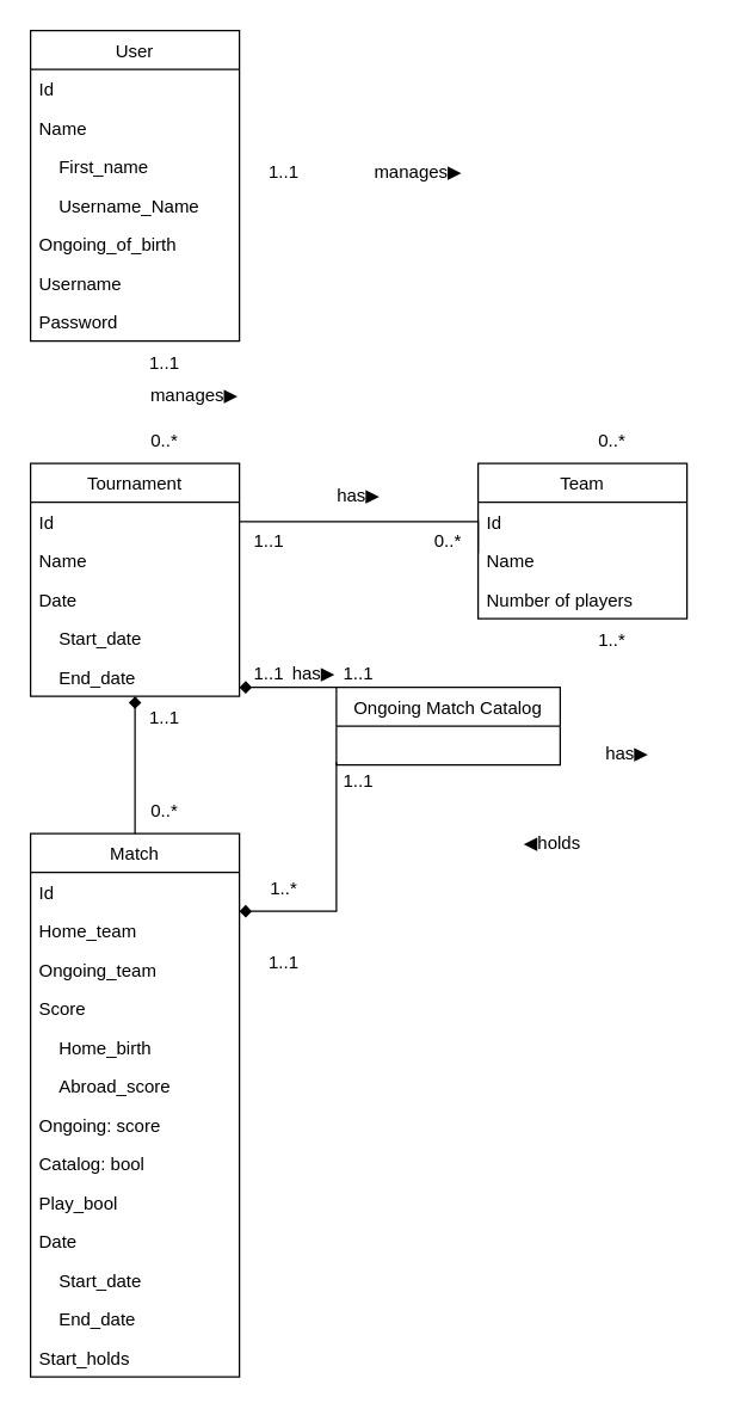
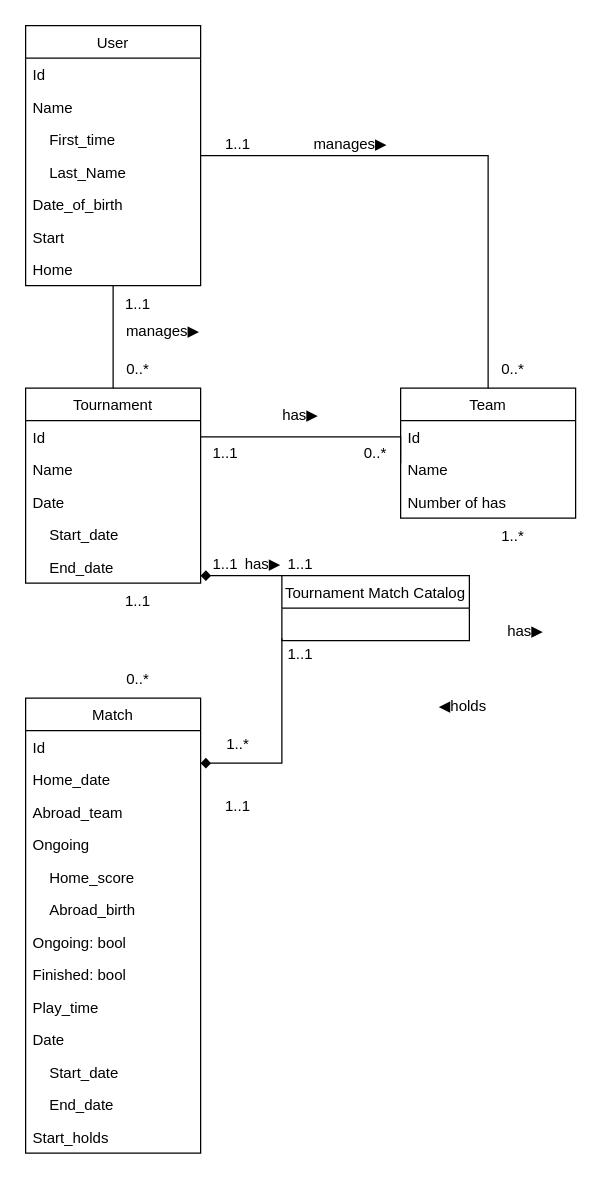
  <mxCell id="0" />
  <mxCell id="1" parent="0" />
+ <mxCell id="2" style="edgeStyle=orthogonalEdgeStyle;rounded=0;orthogonalLoop=1;jettySize=auto;html=1;entryX=0.5;entryY=0;entryDx=0;entryDy=0;endArrow=none;endFill=0;" edge="1" parent="1" source="4" target="34"><mxGeometry relative="1" as="geometry"><mxPoint x="320" y="56" as="targetPoint" /></mxGeometry></mxCell>
+ <mxCell id="3" style="edgeStyle=orthogonalEdgeStyle;rounded=0;jumpStyle=arc;orthogonalLoop=1;jettySize=auto;html=1;entryX=0.5;entryY=0;entryDx=0;entryDy=0;startArrow=none;startFill=0;endArrow=none;endFill=0;" edge="1" parent="1" source="4" target="14"><mxGeometry relative="1" as="geometry" /></mxCell>
  <mxCell id="4" value="User" style="swimlane;fontStyle=0;childLayout=stackLayout;horizontal=1;startSize=26;fillColor=none;horizontalStack=0;resizeParent=1;resizeParentMax=0;resizeLast=0;collapsible=1;marginBottom=0;" vertex="1" parent="1"><mxGeometry width="140" height="208" as="geometry" x="20" y="20" /></mxCell>
  <mxCell id="5" value="Id" style="text;strokeColor=none;fillColor=none;align=left;verticalAlign=top;spacingLeft=4;spacingRight=4;overflow=hidden;rotatable=0;points=[[0,0.5],[1,0.5]];portConstraint=eastwest;" vertex="1" parent="4"><mxGeometry y="26" width="140" height="26" as="geometry" /></mxCell>
  <mxCell id="6" value="Name" style="text;strokeColor=none;fillColor=none;align=left;verticalAlign=top;spacingLeft=4;spacingRight=4;overflow=hidden;rotatable=0;points=[[0,0.5],[1,0.5]];portConstraint=eastwest;" vertex="1" parent="4"><mxGeometry y="52" width="140" height="26" as="geometry" /></mxCell>
- <mxCell id="7" value="    First_name" style="text;strokeColor=none;fillColor=none;align=left;verticalAlign=top;spacingLeft=4;spacingRight=4;overflow=hidden;rotatable=0;points=[[0,0.5],[1,0.5]];portConstraint=eastwest;" vertex="1" parent="4"><mxGeometry y="78" width="140" height="26" as="geometry" /></mxCell>
- <mxCell id="8" value="    Username_Name" style="text;strokeColor=none;fillColor=none;align=left;verticalAlign=top;spacingLeft=4;spacingRight=4;overflow=hidden;rotatable=0;points=[[0,0.5],[1,0.5]];portConstraint=eastwest;" vertex="1" parent="4"><mxGeometry y="104" width="140" height="26" as="geometry" /></mxCell>
- <mxCell id="9" value="Ongoing_of_birth" style="text;strokeColor=none;fillColor=none;align=left;verticalAlign=top;spacingLeft=4;spacingRight=4;overflow=hidden;rotatable=0;points=[[0,0.5],[1,0.5]];portConstraint=eastwest;" vertex="1" parent="4"><mxGeometry y="130" width="140" height="26" as="geometry" /></mxCell>
- <mxCell id="10" value="Username" style="text;strokeColor=none;fillColor=none;align=left;verticalAlign=top;spacingLeft=4;spacingRight=4;overflow=hidden;rotatable=0;points=[[0,0.5],[1,0.5]];portConstraint=eastwest;" vertex="1" parent="4"><mxGeometry y="156" width="140" height="26" as="geometry" /></mxCell>
- <mxCell id="11" value="Password" style="text;strokeColor=none;fillColor=none;align=left;verticalAlign=top;spacingLeft=4;spacingRight=4;overflow=hidden;rotatable=0;points=[[0,0.5],[1,0.5]];portConstraint=eastwest;" vertex="1" parent="4"><mxGeometry y="182" width="140" height="26" as="geometry" /></mxCell>
+ <mxCell id="7" value="    First_time" style="text;strokeColor=none;fillColor=none;align=left;verticalAlign=top;spacingLeft=4;spacingRight=4;overflow=hidden;rotatable=0;points=[[0,0.5],[1,0.5]];portConstraint=eastwest;" vertex="1" parent="4"><mxGeometry y="78" width="140" height="26" as="geometry" /></mxCell>
+ <mxCell id="8" value="    Last_Name" style="text;strokeColor=none;fillColor=none;align=left;verticalAlign=top;spacingLeft=4;spacingRight=4;overflow=hidden;rotatable=0;points=[[0,0.5],[1,0.5]];portConstraint=eastwest;" vertex="1" parent="4"><mxGeometry y="104" width="140" height="26" as="geometry" /></mxCell>
+ <mxCell id="9" value="Date_of_birth" style="text;strokeColor=none;fillColor=none;align=left;verticalAlign=top;spacingLeft=4;spacingRight=4;overflow=hidden;rotatable=0;points=[[0,0.5],[1,0.5]];portConstraint=eastwest;" vertex="1" parent="4"><mxGeometry y="130" width="140" height="26" as="geometry" /></mxCell>
+ <mxCell id="10" value="Start" style="text;strokeColor=none;fillColor=none;align=left;verticalAlign=top;spacingLeft=4;spacingRight=4;overflow=hidden;rotatable=0;points=[[0,0.5],[1,0.5]];portConstraint=eastwest;" vertex="1" parent="4"><mxGeometry y="156" width="140" height="26" as="geometry" /></mxCell>
+ <mxCell id="11" value="Home" style="text;strokeColor=none;fillColor=none;align=left;verticalAlign=top;spacingLeft=4;spacingRight=4;overflow=hidden;rotatable=0;points=[[0,0.5],[1,0.5]];portConstraint=eastwest;" vertex="1" parent="4"><mxGeometry y="182" width="140" height="26" as="geometry" /></mxCell>
  <mxCell id="12" value="manages▶" style="text;html=1;strokeColor=none;fillColor=none;align=center;verticalAlign=middle;whiteSpace=wrap;rounded=0;" vertex="1" parent="1"><mxGeometry x="230" y="100" width="100" height="30" as="geometry" /></mxCell>
- <mxCell id="13" style="edgeStyle=orthogonalEdgeStyle;rounded=0;orthogonalLoop=1;jettySize=auto;html=1;endArrow=none;endFill=0;startArrow=diamond;startFill=1;" edge="1" parent="1" source="14" target="20"><mxGeometry relative="1" as="geometry"><mxPoint x="120" y="450" as="targetPoint" /></mxGeometry></mxCell>
  <mxCell id="14" value="Tournament" style="swimlane;fontStyle=0;childLayout=stackLayout;horizontal=1;startSize=26;fillColor=none;horizontalStack=0;resizeParent=1;resizeParentMax=0;resizeLast=0;collapsible=1;marginBottom=0;" vertex="1" parent="1"><mxGeometry y="310" width="140" height="156" as="geometry" x="20" /></mxCell>
  <mxCell id="15" value="Id" style="text;strokeColor=none;fillColor=none;align=left;verticalAlign=top;spacingLeft=4;spacingRight=4;overflow=hidden;rotatable=0;points=[[0,0.5],[1,0.5]];portConstraint=eastwest;" vertex="1" parent="14"><mxGeometry y="26" width="140" height="26" as="geometry" /></mxCell>
  <mxCell id="16" value="Name" style="text;strokeColor=none;fillColor=none;align=left;verticalAlign=top;spacingLeft=4;spacingRight=4;overflow=hidden;rotatable=0;points=[[0,0.5],[1,0.5]];portConstraint=eastwest;" vertex="1" parent="14"><mxGeometry y="52" width="140" height="26" as="geometry" /></mxCell>
  <mxCell id="17" value="Date" style="text;strokeColor=none;fillColor=none;align=left;verticalAlign=top;spacingLeft=4;spacingRight=4;overflow=hidden;rotatable=0;points=[[0,0.5],[1,0.5]];portConstraint=eastwest;" vertex="1" parent="14"><mxGeometry y="78" width="140" height="26" as="geometry" /></mxCell>
  <mxCell id="18" value="    Start_date" style="text;strokeColor=none;fillColor=none;align=left;verticalAlign=top;spacingLeft=4;spacingRight=4;overflow=hidden;rotatable=0;points=[[0,0.5],[1,0.5]];portConstraint=eastwest;" vertex="1" parent="14"><mxGeometry y="104" width="140" height="26" as="geometry" /></mxCell>
  <mxCell id="19" value="    End_date" style="text;strokeColor=none;fillColor=none;align=left;verticalAlign=top;spacingLeft=4;spacingRight=4;overflow=hidden;rotatable=0;points=[[0,0.5],[1,0.5]];portConstraint=eastwest;" vertex="1" parent="14"><mxGeometry y="130" width="140" height="26" as="geometry" /></mxCell>
  <mxCell id="20" value="Match" style="swimlane;fontStyle=0;childLayout=stackLayout;horizontal=1;startSize=26;fillColor=none;horizontalStack=0;resizeParent=1;resizeParentMax=0;resizeLast=0;collapsible=1;marginBottom=0;" vertex="1" parent="1"><mxGeometry y="558" width="140" height="364" as="geometry" x="20" /></mxCell>
  <mxCell id="21" value="Id" style="text;strokeColor=none;fillColor=none;align=left;verticalAlign=top;spacingLeft=4;spacingRight=4;overflow=hidden;rotatable=0;points=[[0,0.5],[1,0.5]];portConstraint=eastwest;" vertex="1" parent="20"><mxGeometry y="26" width="140" height="26" as="geometry" /></mxCell>
- <mxCell id="22" value="Home_team" style="text;strokeColor=none;fillColor=none;align=left;verticalAlign=top;spacingLeft=4;spacingRight=4;overflow=hidden;rotatable=0;points=[[0,0.5],[1,0.5]];portConstraint=eastwest;" vertex="1" parent="20"><mxGeometry y="52" width="140" height="26" as="geometry" /></mxCell>
- <mxCell id="23" value="Ongoing_team" style="text;strokeColor=none;fillColor=none;align=left;verticalAlign=top;spacingLeft=4;spacingRight=4;overflow=hidden;rotatable=0;points=[[0,0.5],[1,0.5]];portConstraint=eastwest;" vertex="1" parent="20"><mxGeometry y="78" width="140" height="26" as="geometry" /></mxCell>
- <mxCell id="24" value="Score" style="text;strokeColor=none;fillColor=none;align=left;verticalAlign=top;spacingLeft=4;spacingRight=4;overflow=hidden;rotatable=0;points=[[0,0.5],[1,0.5]];portConstraint=eastwest;" vertex="1" parent="20"><mxGeometry y="104" width="140" height="26" as="geometry" /></mxCell>
- <mxCell id="25" value="    Home_birth" style="text;strokeColor=none;fillColor=none;align=left;verticalAlign=top;spacingLeft=4;spacingRight=4;overflow=hidden;rotatable=0;points=[[0,0.5],[1,0.5]];portConstraint=eastwest;" vertex="1" parent="20"><mxGeometry y="130" width="140" height="26" as="geometry" /></mxCell>
- <mxCell id="26" value="    Abroad_score" style="text;strokeColor=none;fillColor=none;align=left;verticalAlign=top;spacingLeft=4;spacingRight=4;overflow=hidden;rotatable=0;points=[[0,0.5],[1,0.5]];portConstraint=eastwest;" vertex="1" parent="20"><mxGeometry y="156" width="140" height="26" as="geometry" /></mxCell>
- <mxCell id="27" value="Ongoing: score" style="text;strokeColor=none;fillColor=none;align=left;verticalAlign=top;spacingLeft=4;spacingRight=4;overflow=hidden;rotatable=0;points=[[0,0.5],[1,0.5]];portConstraint=eastwest;" vertex="1" parent="20"><mxGeometry y="182" width="140" height="26" as="geometry" /></mxCell>
- <mxCell id="28" value="Catalog: bool" style="text;strokeColor=none;fillColor=none;align=left;verticalAlign=top;spacingLeft=4;spacingRight=4;overflow=hidden;rotatable=0;points=[[0,0.5],[1,0.5]];portConstraint=eastwest;" vertex="1" parent="20"><mxGeometry y="208" width="140" height="26" as="geometry" /></mxCell>
- <mxCell id="29" value="Play_bool" style="text;strokeColor=none;fillColor=none;align=left;verticalAlign=top;spacingLeft=4;spacingRight=4;overflow=hidden;rotatable=0;points=[[0,0.5],[1,0.5]];portConstraint=eastwest;" vertex="1" parent="20"><mxGeometry y="234" width="140" height="26" as="geometry" /></mxCell>
+ <mxCell id="22" value="Home_date" style="text;strokeColor=none;fillColor=none;align=left;verticalAlign=top;spacingLeft=4;spacingRight=4;overflow=hidden;rotatable=0;points=[[0,0.5],[1,0.5]];portConstraint=eastwest;" vertex="1" parent="20"><mxGeometry y="52" width="140" height="26" as="geometry" /></mxCell>
+ <mxCell id="23" value="Abroad_team" style="text;strokeColor=none;fillColor=none;align=left;verticalAlign=top;spacingLeft=4;spacingRight=4;overflow=hidden;rotatable=0;points=[[0,0.5],[1,0.5]];portConstraint=eastwest;" vertex="1" parent="20"><mxGeometry y="78" width="140" height="26" as="geometry" /></mxCell>
+ <mxCell id="24" value="Ongoing" style="text;strokeColor=none;fillColor=none;align=left;verticalAlign=top;spacingLeft=4;spacingRight=4;overflow=hidden;rotatable=0;points=[[0,0.5],[1,0.5]];portConstraint=eastwest;" vertex="1" parent="20"><mxGeometry y="104" width="140" height="26" as="geometry" /></mxCell>
+ <mxCell id="25" value="    Home_score" style="text;strokeColor=none;fillColor=none;align=left;verticalAlign=top;spacingLeft=4;spacingRight=4;overflow=hidden;rotatable=0;points=[[0,0.5],[1,0.5]];portConstraint=eastwest;" vertex="1" parent="20"><mxGeometry y="130" width="140" height="26" as="geometry" /></mxCell>
+ <mxCell id="26" value="    Abroad_birth" style="text;strokeColor=none;fillColor=none;align=left;verticalAlign=top;spacingLeft=4;spacingRight=4;overflow=hidden;rotatable=0;points=[[0,0.5],[1,0.5]];portConstraint=eastwest;" vertex="1" parent="20"><mxGeometry y="156" width="140" height="26" as="geometry" /></mxCell>
+ <mxCell id="27" value="Ongoing: bool" style="text;strokeColor=none;fillColor=none;align=left;verticalAlign=top;spacingLeft=4;spacingRight=4;overflow=hidden;rotatable=0;points=[[0,0.5],[1,0.5]];portConstraint=eastwest;" vertex="1" parent="20"><mxGeometry y="182" width="140" height="26" as="geometry" /></mxCell>
+ <mxCell id="28" value="Finished: bool" style="text;strokeColor=none;fillColor=none;align=left;verticalAlign=top;spacingLeft=4;spacingRight=4;overflow=hidden;rotatable=0;points=[[0,0.5],[1,0.5]];portConstraint=eastwest;" vertex="1" parent="20"><mxGeometry y="208" width="140" height="26" as="geometry" /></mxCell>
+ <mxCell id="29" value="Play_time" style="text;strokeColor=none;fillColor=none;align=left;verticalAlign=top;spacingLeft=4;spacingRight=4;overflow=hidden;rotatable=0;points=[[0,0.5],[1,0.5]];portConstraint=eastwest;" vertex="1" parent="20"><mxGeometry y="234" width="140" height="26" as="geometry" /></mxCell>
  <mxCell id="30" value="Date" style="text;strokeColor=none;fillColor=none;align=left;verticalAlign=top;spacingLeft=4;spacingRight=4;overflow=hidden;rotatable=0;points=[[0,0.5],[1,0.5]];portConstraint=eastwest;" vertex="1" parent="20"><mxGeometry y="260" width="140" height="26" as="geometry" /></mxCell>
  <mxCell id="31" value="    Start_date" style="text;strokeColor=none;fillColor=none;align=left;verticalAlign=top;spacingLeft=4;spacingRight=4;overflow=hidden;rotatable=0;points=[[0,0.5],[1,0.5]];portConstraint=eastwest;" vertex="1" parent="20"><mxGeometry y="286" width="140" height="26" as="geometry" /></mxCell>
  <mxCell id="32" value="    End_date" style="text;strokeColor=none;fillColor=none;align=left;verticalAlign=top;spacingLeft=4;spacingRight=4;overflow=hidden;rotatable=0;points=[[0,0.5],[1,0.5]];portConstraint=eastwest;" vertex="1" parent="20"><mxGeometry y="312" width="140" height="26" as="geometry" /></mxCell>
  <mxCell id="33" value="Start_holds" style="text;strokeColor=none;fillColor=none;align=left;verticalAlign=top;spacingLeft=4;spacingRight=4;overflow=hidden;rotatable=0;points=[[0,0.5],[1,0.5]];portConstraint=eastwest;" vertex="1" parent="20"><mxGeometry y="338" width="140" height="26" as="geometry" /></mxCell>
  <mxCell id="34" value="Team" style="swimlane;fontStyle=0;childLayout=stackLayout;horizontal=1;startSize=26;fillColor=none;horizontalStack=0;resizeParent=1;resizeParentMax=0;resizeLast=0;collapsible=1;marginBottom=0;" vertex="1" parent="1"><mxGeometry x="319.997" y="310" width="140" height="104" as="geometry" /></mxCell>
  <mxCell id="35" value="Id" style="text;strokeColor=none;fillColor=none;align=left;verticalAlign=top;spacingLeft=4;spacingRight=4;overflow=hidden;rotatable=0;points=[[0,0.5],[1,0.5]];portConstraint=eastwest;" vertex="1" parent="34"><mxGeometry y="26" width="140" height="26" as="geometry" /></mxCell>
  <mxCell id="36" value="Name" style="text;strokeColor=none;fillColor=none;align=left;verticalAlign=top;spacingLeft=4;spacingRight=4;overflow=hidden;rotatable=0;points=[[0,0.5],[1,0.5]];portConstraint=eastwest;" vertex="1" parent="34"><mxGeometry y="52" width="140" height="26" as="geometry" /></mxCell>
- <mxCell id="37" value="Number of players" style="text;strokeColor=none;fillColor=none;align=left;verticalAlign=top;spacingLeft=4;spacingRight=4;overflow=hidden;rotatable=0;points=[[0,0.5],[1,0.5]];portConstraint=eastwest;" vertex="1" parent="34"><mxGeometry y="78" width="140" height="26" as="geometry" /></mxCell>
+ <mxCell id="37" value="Number of has" style="text;strokeColor=none;fillColor=none;align=left;verticalAlign=top;spacingLeft=4;spacingRight=4;overflow=hidden;rotatable=0;points=[[0,0.5],[1,0.5]];portConstraint=eastwest;" vertex="1" parent="34"><mxGeometry y="78" width="140" height="26" as="geometry" /></mxCell>
  <mxCell id="38" style="edgeStyle=orthogonalEdgeStyle;rounded=0;orthogonalLoop=1;jettySize=auto;html=1;endArrow=none;endFill=0;" edge="1" parent="1"><mxGeometry relative="1" as="geometry"><mxPoint x="160" y="349" as="sourcePoint" /><mxPoint x="320" y="370" as="targetPoint" /><Array as="points"><mxPoint x="320" y="349" /></Array></mxGeometry></mxCell>
  <mxCell id="39" value="1..1" style="text;html=1;strokeColor=none;fillColor=none;align=center;verticalAlign=middle;whiteSpace=wrap;rounded=0;" vertex="1" parent="1"><mxGeometry x="160" y="630" width="60" height="30" as="geometry" /></mxCell>
  <mxCell id="40" value="1..*" style="text;html=1;strokeColor=none;fillColor=none;align=center;verticalAlign=middle;whiteSpace=wrap;rounded=0;" vertex="1" parent="1"><mxGeometry x="380" y="414" width="60" height="30" as="geometry" /></mxCell>
  <mxCell id="41" value="0..*" style="text;html=1;strokeColor=none;fillColor=none;align=center;verticalAlign=middle;whiteSpace=wrap;rounded=0;" vertex="1" parent="1"><mxGeometry x="270" y="347" width="60" height="30" as="geometry" /></mxCell>
  <mxCell id="42" value="1..1" style="text;html=1;strokeColor=none;fillColor=none;align=center;verticalAlign=middle;whiteSpace=wrap;rounded=0;" vertex="1" parent="1"><mxGeometry x="80" y="466" width="60" height="30" as="geometry" /></mxCell>
  <mxCell id="43" value="1..1" style="text;html=1;strokeColor=none;fillColor=none;align=center;verticalAlign=middle;whiteSpace=wrap;rounded=0;" vertex="1" parent="1"><mxGeometry x="80" y="228" width="60" height="30" as="geometry" /></mxCell>
  <mxCell id="44" value="0..*" style="text;html=1;strokeColor=none;fillColor=none;align=center;verticalAlign=middle;whiteSpace=wrap;rounded=0;" vertex="1" parent="1"><mxGeometry x="80" y="528" width="60" height="30" as="geometry" /></mxCell>
  <mxCell id="45" value="0..*" style="text;html=1;strokeColor=none;fillColor=none;align=center;verticalAlign=middle;whiteSpace=wrap;rounded=0;" vertex="1" parent="1"><mxGeometry x="380" y="280" width="60" height="30" as="geometry" /></mxCell>
  <mxCell id="46" value="1..1" style="text;html=1;strokeColor=none;fillColor=none;align=center;verticalAlign=middle;whiteSpace=wrap;rounded=0;" vertex="1" parent="1"><mxGeometry x="150" y="347" width="60" height="30" as="geometry" /></mxCell>
  <mxCell id="47" value="0..*" style="text;html=1;strokeColor=none;fillColor=none;align=center;verticalAlign=middle;whiteSpace=wrap;rounded=0;" vertex="1" parent="1"><mxGeometry x="80" y="280" width="60" height="30" as="geometry" /></mxCell>
  <mxCell id="48" value="1..1" style="text;html=1;strokeColor=none;fillColor=none;align=center;verticalAlign=middle;whiteSpace=wrap;rounded=0;" vertex="1" parent="1"><mxGeometry x="160" y="100" width="60" height="30" as="geometry" /></mxCell>
  <mxCell id="49" value="manages▶" style="text;html=1;strokeColor=none;fillColor=none;align=center;verticalAlign=middle;whiteSpace=wrap;rounded=0;" vertex="1" parent="1"><mxGeometry x="80" y="250" width="100" height="30" as="geometry" /></mxCell>
  <mxCell id="50" value="has▶" style="text;html=1;strokeColor=none;fillColor=none;align=center;verticalAlign=middle;whiteSpace=wrap;rounded=0;" vertex="1" parent="1"><mxGeometry x="370" y="490" width="100" height="30" as="geometry" /></mxCell>
  <mxCell id="51" value="has▶" style="text;html=1;strokeColor=none;fillColor=none;align=center;verticalAlign=middle;whiteSpace=wrap;rounded=0;" vertex="1" parent="1"><mxGeometry x="190" y="317" width="100" height="30" as="geometry" /></mxCell>
  <mxCell id="52" style="edgeStyle=orthogonalEdgeStyle;rounded=0;jumpStyle=arc;orthogonalLoop=1;jettySize=auto;html=1;startArrow=diamond;startFill=1;endArrow=none;endFill=0;entryX=0;entryY=0;entryDx=0;entryDy=0;" edge="1" parent="1" source="19" target="53"><mxGeometry relative="1" as="geometry"><mxPoint x="230" y="450" as="targetPoint" /><Array as="points"><mxPoint x="190" y="460" /><mxPoint x="190" y="460" /></Array></mxGeometry></mxCell>
- <mxCell id="53" value="Ongoing Match Catalog" style="swimlane;fontStyle=0;childLayout=stackLayout;horizontal=1;startSize=26;fillColor=none;horizontalStack=0;resizeParent=1;resizeParentMax=0;resizeLast=0;collapsible=1;marginBottom=0;" vertex="1" parent="1"><mxGeometry x="225" y="460" width="150" height="52" as="geometry" /></mxCell>
+ <mxCell id="53" value="Tournament Match Catalog" style="swimlane;fontStyle=0;childLayout=stackLayout;horizontal=1;startSize=26;fillColor=none;horizontalStack=0;resizeParent=1;resizeParentMax=0;resizeLast=0;collapsible=1;marginBottom=0;" vertex="1" parent="1"><mxGeometry x="225" y="460" width="150" height="52" as="geometry" /></mxCell>
  <mxCell id="54" style="edgeStyle=orthogonalEdgeStyle;rounded=0;jumpStyle=arc;orthogonalLoop=1;jettySize=auto;html=1;startArrow=diamond;startFill=1;endArrow=none;endFill=0;exitX=1;exitY=0;exitDx=0;exitDy=0;exitPerimeter=0;" edge="1" parent="1" source="22"><mxGeometry relative="1" as="geometry"><mxPoint x="200" y="610" as="sourcePoint" /><mxPoint x="225" y="510" as="targetPoint" /><Array as="points"><mxPoint x="225" y="610" /></Array></mxGeometry></mxCell>
  <mxCell id="55" value="1..*" style="text;html=1;strokeColor=none;fillColor=none;align=center;verticalAlign=middle;whiteSpace=wrap;rounded=0;" vertex="1" parent="1"><mxGeometry x="160" y="580" width="60" height="30" as="geometry" /></mxCell>
  <mxCell id="56" value="1..1" style="text;html=1;strokeColor=none;fillColor=none;align=center;verticalAlign=middle;whiteSpace=wrap;rounded=0;" vertex="1" parent="1"><mxGeometry x="210" y="508" width="60" height="30" as="geometry" /></mxCell>
  <mxCell id="57" value="1..1" style="text;html=1;strokeColor=none;fillColor=none;align=center;verticalAlign=middle;whiteSpace=wrap;rounded=0;" vertex="1" parent="1"><mxGeometry x="150" y="436" width="60" height="30" as="geometry" /></mxCell>
  <mxCell id="58" value="1..1" style="text;html=1;strokeColor=none;fillColor=none;align=center;verticalAlign=middle;whiteSpace=wrap;rounded=0;" vertex="1" parent="1"><mxGeometry x="210" y="436" width="60" height="30" as="geometry" /></mxCell>
  <mxCell id="59" value="◀holds" style="text;html=1;strokeColor=none;fillColor=none;align=center;verticalAlign=middle;whiteSpace=wrap;rounded=0;" vertex="1" parent="1"><mxGeometry x="320" y="550" width="100" height="30" as="geometry" /></mxCell>
  <mxCell id="60" value="has▶" style="text;html=1;strokeColor=none;fillColor=none;align=center;verticalAlign=middle;whiteSpace=wrap;rounded=0;" vertex="1" parent="1"><mxGeometry x="160" y="436" width="100" height="30" as="geometry" /></mxCell>
